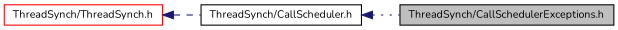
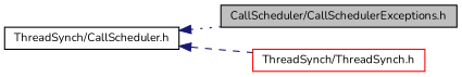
  digraph {
    fontname=Nunito
    rankdir=LR
    node [color=black fillcolor=white fontname=Nunito fontsize=10 shape=record style=filled]
    edge [color=midnightblue dir=back fontname=Nunito fontsize=10 labelfontname="FreeSans.ttf" labelfontsize=10]
-   n1 [fillcolor=grey75 fontcolor=black height=0.2 label="ThreadSynch/CallSchedulerExceptions.h" width=0.4]
+   n1 [fillcolor=grey75 fontcolor=black height=0.2 label="CallScheduler/CallSchedulerExceptions.h" width=0.4]
    n2 [height=0.2 label="ThreadSynch/CallScheduler.h" width=0.4]
    n3 [color=red height=0.2 label="ThreadSynch/ThreadSynch.h" width=0.4]
    n2 -> n1 [style=dotted]
-   n3 -> n2 [style=dashed]
+   n2 -> n3 [style=dashed]
  }
